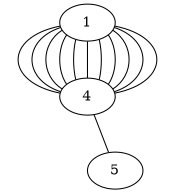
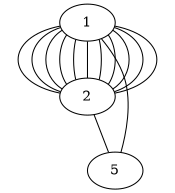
  graph {
    1
-   2 [label=4]
+   2
    n3 [label=5]
    1 -- 2
    1 -- 2
    1 -- 2
    1 -- 2
    1 -- 2
    1 -- 2
    1 -- 2
    1 -- 2
    1 -- 2
    1 -- 2
    1 -- 2
+   1 -- n3
    2 -- n3
  }
